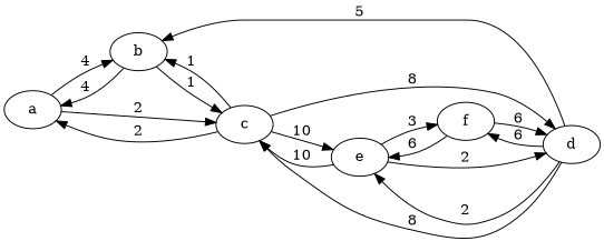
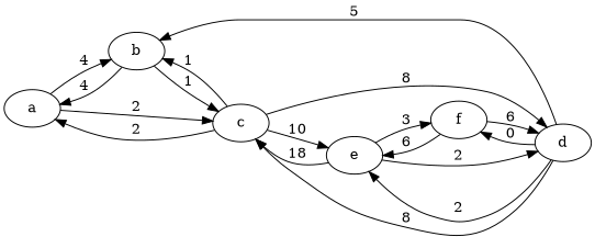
  digraph {
    rankdir=LR
    a
    b
    c
    d
    e
    f
    a -> b [label=4]
    a -> c [label=2]
    b -> a [label=4]
    b -> c [label=1]
    c -> a [label=2]
    c -> b [label=1]
    c -> d [label=8]
    c -> e [label=10]
    d -> b [label=5]
    d -> c [label=8]
    d -> e [label=2]
-   d -> f [label=6]
-   e -> c [label=10]
+   d -> f [label=0]
+   e -> c [label=18]
    e -> d [label=2]
    e -> f [label=3]
    f -> d [label=6]
    f -> e [label=6]
  }
